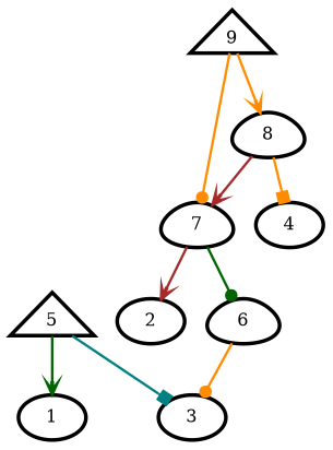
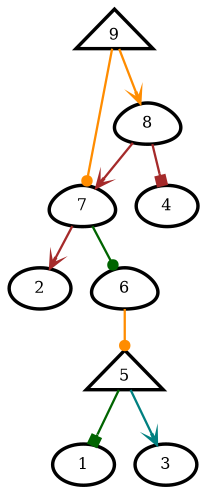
  digraph {
    node [penwidth=3]
    edge [arrowhead=dot color=darkorange penwidth=2]
    n1 [label=1]
    n2 [label=2]
    n3 [label=3]
    n4 [label=4]
    n5 [label=6 shape=egg]
    n6 [label=5 shape=triangle]
    n7 [label=7 shape=egg]
    n8 [label=8 shape=egg]
    n9 [label=9 shape=triangle]
-   n5 -> n3
-   n6 -> n1 [arrowhead=vee color=darkgreen]
-   n6 -> n3 [arrowhead=box color=teal]
+   n5 -> n6
+   n6 -> n1 [arrowhead=box color=darkgreen]
+   n6 -> n3 [arrowhead=vee color=teal]
    n7 -> n2 [arrowhead=vee color=brown]
    n7 -> n5 [color=darkgreen]
-   n8 -> n4 [arrowhead=box]
+   n8 -> n4 [arrowhead=box color=brown]
    n8 -> n7 [arrowhead=vee color=brown]
    n9 -> n7
    n9 -> n8 [arrowhead=vee]
  }
